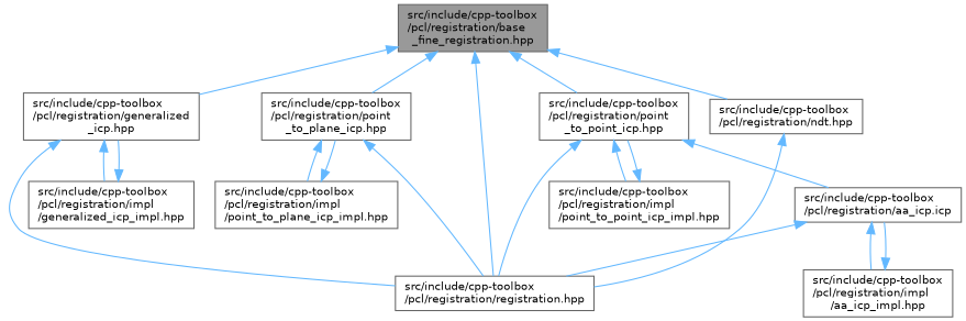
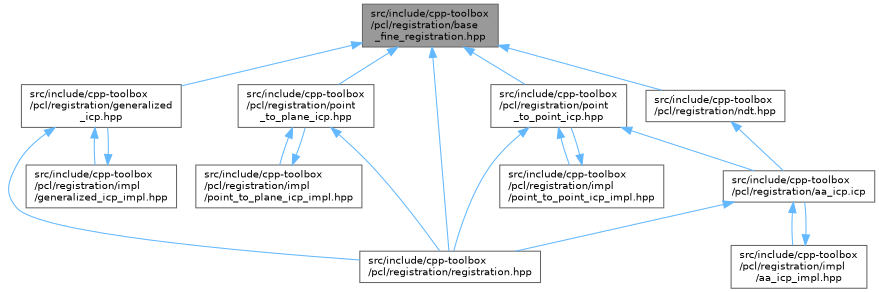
  digraph {
    node [color=grey40 fillcolor=white fontname=Helvetica fontsize=10 shape=box style=filled]
    edge [color=steelblue1 dir=back fontname=Helvetica fontsize=10 labelfontname=Helvetica labelfontsize=10 style=solid]
    n1 [color=gray40 fillcolor=grey60 fontcolor=black height=0.2 label="src/include/cpp-toolbox\l/pcl/registration/base\l_fine_registration.hpp" width=0.4]
    n2 [height=0.2 label="src/include/cpp-toolbox\l/pcl/registration/generalized\l_icp.hpp" width=0.4]
    n3 [height=0.2 label="src/include/cpp-toolbox\l/pcl/registration/registration.hpp" width=0.4]
    n4 [height=0.2 label="src/include/cpp-toolbox\l/pcl/registration/ndt.hpp" width=0.4]
    n5 [height=0.2 label="src/include/cpp-toolbox\l/pcl/registration/point\l_to_plane_icp.hpp" width=0.4]
    n6 [height=0.2 label="src/include/cpp-toolbox\l/pcl/registration/point\l_to_point_icp.hpp" width=0.4]
    n7 [height=0.2 label="src/include/cpp-toolbox\l/pcl/registration/impl\l/generalized_icp_impl.hpp" width=0.4]
    n8 [height=0.2 label="src/include/cpp-toolbox\l/pcl/registration/impl\l/point_to_plane_icp_impl.hpp" width=0.4]
    n9 [height=0.2 label="src/include/cpp-toolbox\l/pcl/registration/aa_icp.icp" width=0.4]
    n10 [height=0.2 label="src/include/cpp-toolbox\l/pcl/registration/impl\l/point_to_point_icp_impl.hpp" width=0.4]
    n11 [height=0.2 label="src/include/cpp-toolbox\l/pcl/registration/impl\l/aa_icp_impl.hpp" width=0.4]
    n1 -> n2
    n1 -> n3
    n1 -> n4
    n1 -> n5
    n1 -> n6
    n2 -> n3
    n2 -> n7
-   n4 -> n3
+   n4 -> n9
    n5 -> n3
    n5 -> n8
    n6 -> n3
    n6 -> n9
    n6 -> n10
    n7 -> n2
    n8 -> n5
    n9 -> n3
    n9 -> n11
    n10 -> n6
    n11 -> n9
  }
